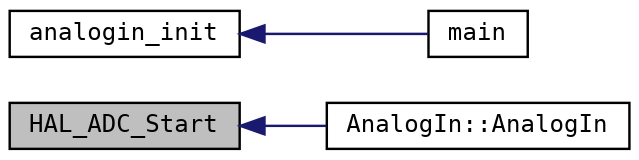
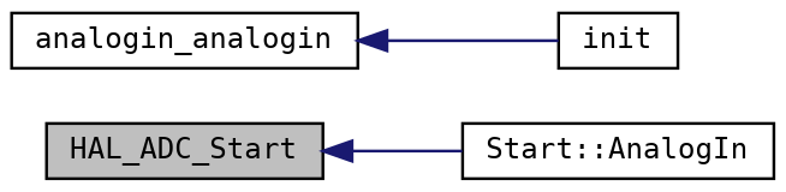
  digraph {
    fontname="DejaVu Sans Mono"
    rankdir=LR
    node [color=black fillcolor=white fontname="DejaVu Sans Mono" fontsize=10 shape=record style=filled]
    edge [color=midnightblue dir=back fontname="DejaVu Sans Mono" fontsize=10 labelfontname=Helvetica labelfontsize=10 style=solid]
    n1 [fillcolor=grey75 fontcolor=black height=0.2 label=HAL_ADC_Start width=0.4]
-   n2 [height=0.2 label="AnalogIn::AnalogIn" width=0.4]
-   n3 [height=0.2 label=analogin_init width=0.4]
-   n4 [height=0.2 label=main width=0.4]
+   n2 [height=0.2 label="Start::AnalogIn" width=0.4]
+   n3 [height=0.2 label=analogin_analogin width=0.4]
+   n4 [height=0.2 label=init width=0.4]
    n1 -> n2
    n3 -> n4
  }
